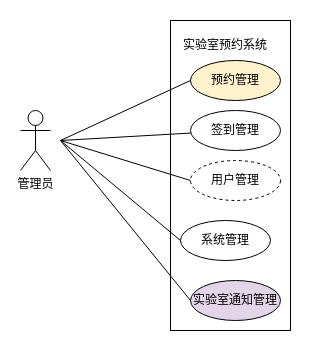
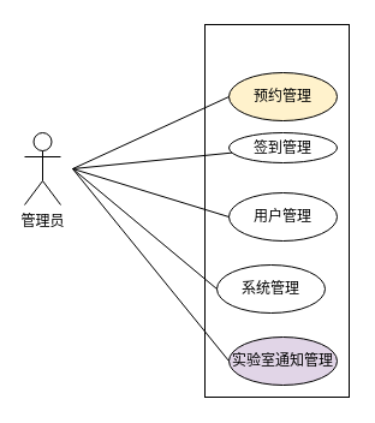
  <mxCell id="0" />
  <mxCell id="1" parent="0" />
  <mxCell id="2" value="管理员" style="shape=umlActor;verticalLabelPosition=bottom;verticalAlign=top;html=1;outlineConnect=0;" vertex="1" parent="1"><mxGeometry x="20" y="110" width="30" height="60" as="geometry" /></mxCell>
  <mxCell id="3" value="" style="rounded=0;whiteSpace=wrap;html=1;direction=south;" vertex="1" parent="1"><mxGeometry x="170" y="20" width="120" height="310" as="geometry" /></mxCell>
  <mxCell id="4" value="预约管理" style="ellipse;whiteSpace=wrap;html=1;fillColor=#fff2cc;" vertex="1" parent="1"><mxGeometry x="190" y="60" width="90" height="40" as="geometry" /></mxCell>
- <mxCell id="5" value="签到管理" style="ellipse;whiteSpace=wrap;html=1;" vertex="1" parent="1"><mxGeometry x="190" y="110" width="90" height="40" as="geometry" /></mxCell>
- <mxCell id="6" value="用户管理" style="ellipse;whiteSpace=wrap;html=1;dashed=1;" vertex="1" parent="1"><mxGeometry x="190" y="160" width="90" height="40" as="geometry" /></mxCell>
+ <mxCell id="5" value="签到管理" style="ellipse;whiteSpace=wrap;html=1;" vertex="1" parent="1"><mxGeometry x="190" y="110" width="90" height="25" as="geometry" /></mxCell>
+ <mxCell id="6" value="用户管理" style="ellipse;whiteSpace=wrap;html=1;" vertex="1" parent="1"><mxGeometry x="190" y="160" width="90" height="40" as="geometry" /></mxCell>
  <mxCell id="7" value="系统管理" style="ellipse;whiteSpace=wrap;html=1;" vertex="1" parent="1"><mxGeometry x="180" y="220" width="90" height="40" as="geometry" /></mxCell>
  <mxCell id="8" value="实验室通知管理" style="ellipse;whiteSpace=wrap;html=1;fillColor=#e1d5e7;" vertex="1" parent="1"><mxGeometry x="190" y="280" width="90" height="40" as="geometry" /></mxCell>
- <mxCell id="9" value="实验室预约系统" style="text;html=1;strokeColor=none;fillColor=none;align=center;verticalAlign=middle;whiteSpace=wrap;rounded=0;" vertex="1" parent="1"><mxGeometry x="180" y="30" width="90" height="30" as="geometry" /></mxCell>
  <mxCell id="10" value="" style="endArrow=none;html=1;rounded=0;entryX=0;entryY=0.5;entryDx=0;entryDy=0;" edge="1" parent="1" target="4"><mxGeometry width="50" height="50" relative="1" as="geometry"><mxPoint x="60" y="140" as="sourcePoint" /><mxPoint x="110" y="90" as="targetPoint" /></mxGeometry></mxCell>
  <mxCell id="11" value="" style="endArrow=none;html=1;rounded=0;" edge="1" parent="1" target="5"><mxGeometry width="50" height="50" relative="1" as="geometry"><mxPoint x="60" y="140" as="sourcePoint" /><mxPoint x="199" y="90" as="targetPoint" /></mxGeometry></mxCell>
  <mxCell id="12" value="" style="endArrow=none;html=1;rounded=0;entryX=0;entryY=0.5;entryDx=0;entryDy=0;" edge="1" parent="1" target="6"><mxGeometry width="50" height="50" relative="1" as="geometry"><mxPoint x="60" y="140" as="sourcePoint" /><mxPoint x="219" y="112" as="targetPoint" /></mxGeometry></mxCell>
  <mxCell id="13" value="" style="endArrow=none;html=1;rounded=0;entryX=0;entryY=0.5;entryDx=0;entryDy=0;" edge="1" parent="1" target="7"><mxGeometry width="50" height="50" relative="1" as="geometry"><mxPoint x="60" y="140" as="sourcePoint" /><mxPoint x="229" y="122" as="targetPoint" /></mxGeometry></mxCell>
  <mxCell id="14" value="" style="endArrow=none;html=1;rounded=0;entryX=0;entryY=0.5;entryDx=0;entryDy=0;" edge="1" parent="1" target="8"><mxGeometry width="50" height="50" relative="1" as="geometry"><mxPoint x="60" y="140" as="sourcePoint" /><mxPoint x="239" y="132" as="targetPoint" /></mxGeometry></mxCell>
